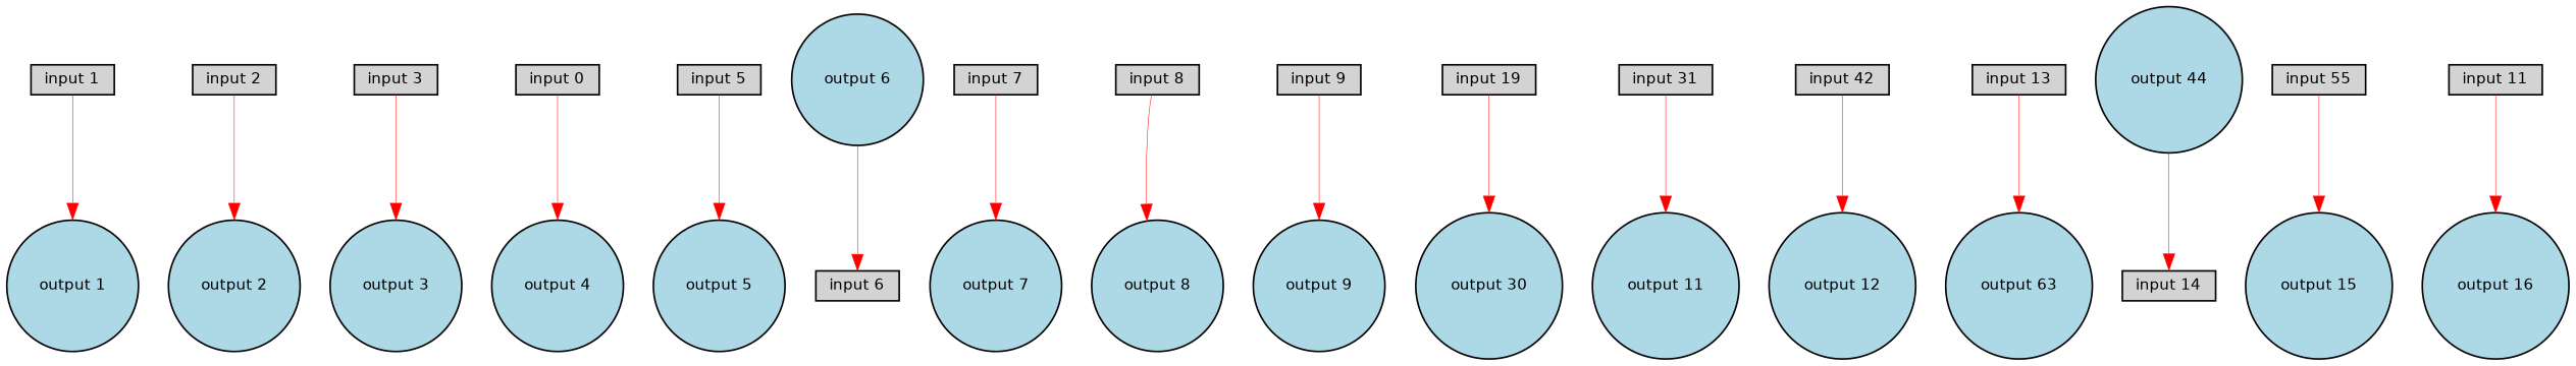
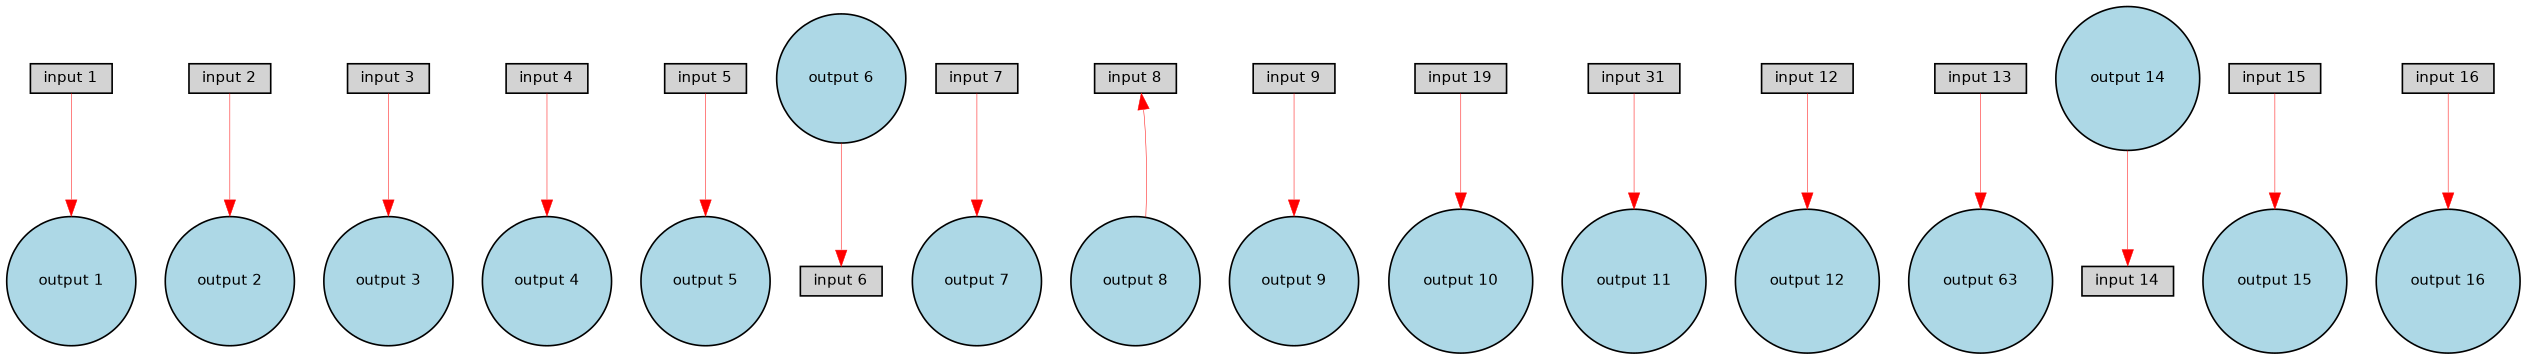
  digraph {
    fontname="DejaVu Sans"
    node [fillcolor=lightgray fontname="DejaVu Sans" fontsize=9 shape=box style=filled]
    edge [color=red fontname="DejaVu Sans" penwidth=0.30000000000000004 style=solid]
    "input 1" [height=0.2 width=0.2]
    "output 1" [fillcolor=lightblue height=0.2 shape=circle width=0.2]
    "input 2" [height=0.2 width=0.2]
    "output 2" [fillcolor=lightblue height=0.2 shape=circle width=0.2]
    "input 3" [height=0.2 width=0.2]
    "output 3" [fillcolor=lightblue height=0.2 shape=circle width=0.2]
-   "input 4" [height=0.2 width=0.2 label="input 0"]
+   "input 4" [height=0.2 width=0.2]
    "output 4" [fillcolor=lightblue height=0.2 shape=circle width=0.2]
    "input 5" [height=0.2 width=0.2]
    "output 5" [fillcolor=lightblue height=0.2 shape=circle width=0.2]
    "input 6" [height=0.2 width=0.2]
    "output 6" [fillcolor=lightblue height=0.2 shape=circle width=0.2]
    "input 7" [height=0.2 width=0.2]
    "output 7" [fillcolor=lightblue height=0.2 shape=circle width=0.2]
    "input 8" [height=0.2 width=0.2]
    "output 8" [fillcolor=lightblue height=0.2 shape=circle width=0.2]
    "input 9" [height=0.2 width=0.2]
    "output 9" [fillcolor=lightblue height=0.2 shape=circle width=0.2]
    n19 [height=0.2 label="input 19" width=0.2]
-   "output 10" [fillcolor=lightblue height=0.2 shape=circle width=0.2 label="output 30"]
+   "output 10" [fillcolor=lightblue height=0.2 shape=circle width=0.2]
    n21 [height=0.2 label="input 31" width=0.2]
    "output 11" [fillcolor=lightblue height=0.2 shape=circle width=0.2]
-   "input 12" [height=0.2 width=0.2 label="input 42"]
+   "input 12" [height=0.2 width=0.2]
    "output 12" [fillcolor=lightblue height=0.2 shape=circle width=0.2]
    "input 13" [height=0.2 width=0.2]
    n26 [fillcolor=lightblue height=0.2 label="output 63" shape=circle width=0.2]
    "input 14" [height=0.2 width=0.2]
-   "output 14" [fillcolor=lightblue height=0.2 shape=circle width=0.2 label="output 44"]
-   "input 15" [height=0.2 width=0.2 label="input 55"]
+   "output 14" [fillcolor=lightblue height=0.2 shape=circle width=0.2]
+   "input 15" [height=0.2 width=0.2]
    "output 15" [fillcolor=lightblue height=0.2 shape=circle width=0.2]
-   "input 16" [height=0.2 width=0.2 label="input 11"]
+   "input 16" [height=0.2 width=0.2]
    "output 16" [fillcolor=lightblue height=0.2 shape=circle width=0.2]
    "input 1" -> "output 1"
    "input 2" -> "output 2"
    "input 3" -> "output 3"
    "input 4" -> "output 4"
    "input 5" -> "output 5"
    "output 6" -> "input 6"
    "input 7" -> "output 7"
-   "input 8" -> "output 8"
+   "output 8" -> "input 8"
    "input 9" -> "output 9"
    n19 -> "output 10"
    n21 -> "output 11"
    "input 12" -> "output 12"
    "input 13" -> n26
    "output 14" -> "input 14"
    "input 15" -> "output 15"
    "input 16" -> "output 16"
  }
